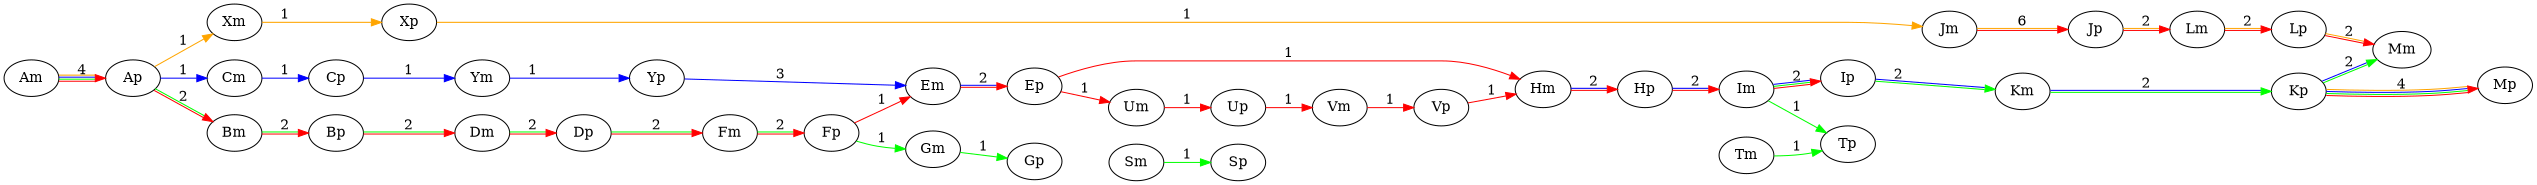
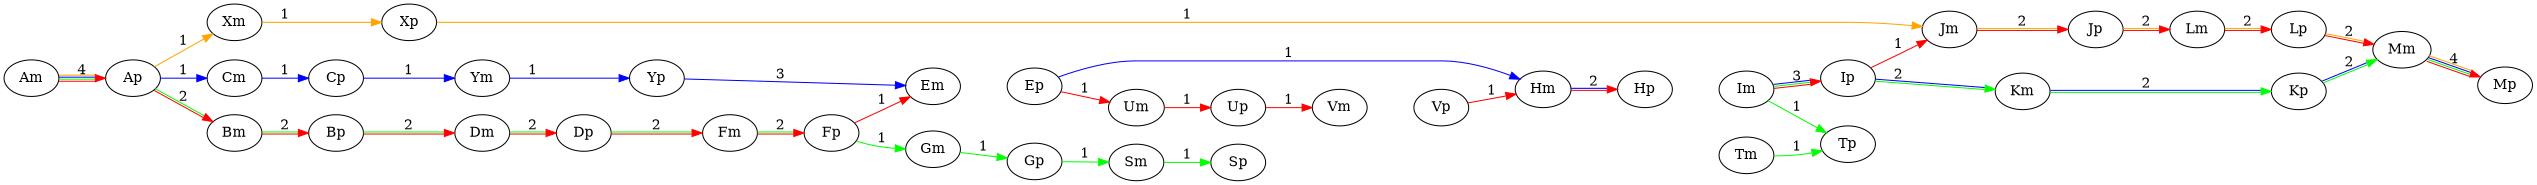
  digraph {
    rankdir=LR
    edge [color=red]
    Am
    Ap
    Bm
    Cm
    Xm
    Bp
    Cp
    Xp
    Dm
    Ym
    Jm
    Dp
    Fm
    Yp
    Em
    Jp
    Lm
    Lp
    Mm
    Ep
    Hm
    Um
    Hp
    Up
    Im
    Vm
    Fp
    Gm
    Gp
    Sm
    Ip
    Tp
    Km
    Vp
    Sp
    Tm
    Kp
    Mp
    Am -> Ap [color="red:green:blue:orange" label=4]
    Ap -> Bm [color="red:green" label=2]
    Ap -> Cm [color=blue label=1]
    Ap -> Xm [color=orange label=1]
    Bm -> Bp [color="red:green" label=2]
    Cm -> Cp [color=blue label=1]
    Xm -> Xp [color=orange label=1]
    Bp -> Dm [color="red:green" label=2]
    Cp -> Ym [color=blue label=1]
    Xp -> Jm [color=orange label=1]
    Dm -> Dp [color="red:green" label=2]
    Ym -> Yp [color=blue label=1]
-   Jm -> Jp [color="red:orange" label=6]
+   Jm -> Jp [color="red:orange" label=2]
    Dp -> Fm [color="red:green" label=2]
    Fm -> Fp [color="red:green" label=2]
    Yp -> Em [color=blue label=3]
-   Em -> Ep [color="red:blue" label=2]
    Jp -> Lm [color="red:orange" label=2]
    Lm -> Lp [color="red:orange" label=2]
    Lp -> Mm [color="red:orange" label=2]
-   Kp -> Mp [color="red:green:blue:orange" label=4]
-   Ep -> Hm [label=1]
+   Mm -> Mp [color="red:green:blue:orange" label=4]
+   Ep -> Hm [color=blue label=1]
    Ep -> Um [label=1]
    Hm -> Hp [color="red:blue" label=2]
    Um -> Up [label=1]
-   Hp -> Im [color="red:blue" label=2]
    Up -> Vm [label=1]
-   Im -> Ip [color="red:green:blue" label=2]
+   Im -> Ip [color="red:green:blue" label=3]
    Im -> Tp [color=green label=1]
-   Vm -> Vp [label=1]
    Fp -> Em [label=1]
    Fp -> Gm [color=green label=1]
    Gm -> Gp [color=green label=1]
+   Gp -> Sm [color=green label=1]
    Sm -> Sp [color=green label=1]
+   Ip -> Jm [label=1]
    Ip -> Km [color="green:blue" label=2]
    Km -> Kp [color="green:blue" label=2]
    Vp -> Hm [label=1]
    Tm -> Tp [color=green label=1]
    Kp -> Mm [color="green:blue" label=2]
  }
